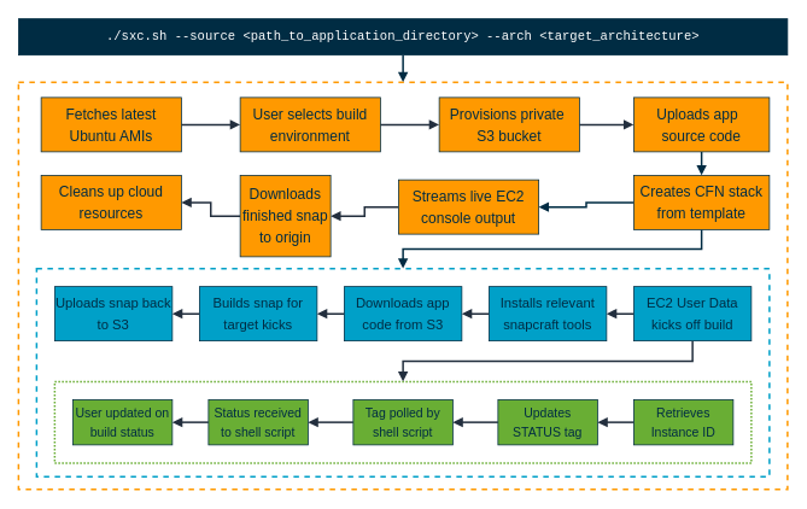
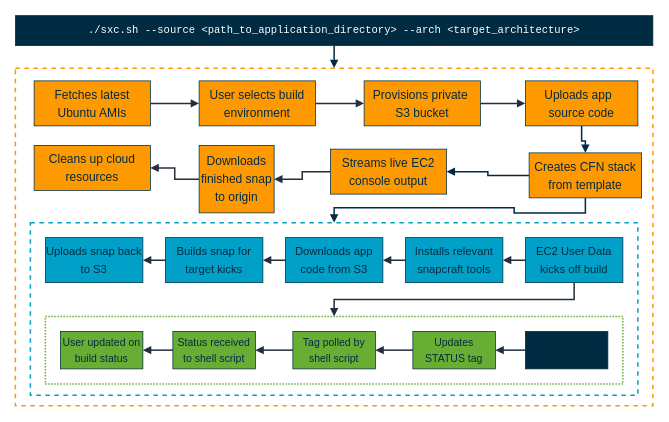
  <mxCell id="0" />
  <mxCell id="1" parent="0" />
  <mxCell id="2" value="" style="rounded=0;whiteSpace=wrap;html=1;strokeColor=#ff9900;fillColor=none;fontFamily=Helvetica;fontSize=16;fontColor=#002c43;dashed=1;strokeWidth=2;" parent="1" vertex="1"><mxGeometry y="90" width="850" height="450" as="geometry" x="20" /></mxCell>
  <mxCell id="3" value="" style="rounded=0;whiteSpace=wrap;html=1;strokeColor=#00a0c8;fillColor=none;fontFamily=Helvetica;fontSize=16;fontColor=#002c43;dashed=1;strokeWidth=2;" parent="1" vertex="1"><mxGeometry x="40" y="296" width="810" height="230" as="geometry" /></mxCell>
  <mxCell id="4" value="" style="rounded=0;whiteSpace=wrap;html=1;dashed=1;strokeColor=#69ae34;strokeWidth=2;fillColor=none;fontFamily=Helvetica;fontSize=15;fontColor=#002c43;dashPattern=1 1;" parent="1" vertex="1"><mxGeometry x="60" y="421" width="770" height="90" as="geometry" /></mxCell>
  <mxCell id="5" style="edgeStyle=orthogonalEdgeStyle;orthogonalLoop=1;jettySize=auto;html=1;entryX=0;entryY=0.5;entryDx=0;entryDy=0;fontFamily=Helvetica;fontSize=16;fontColor=#002c43;strokeColor=#232f3e;strokeWidth=2;endArrow=block;endFill=1;rounded=0;comic=0;" parent="1" source="6" target="13" edge="1"><mxGeometry relative="1" as="geometry" /></mxCell>
  <mxCell id="6" value="&lt;p style=&quot;line-height: 150% ; font-size: 16px&quot;&gt;Fetches latest Ubuntu AMIs&lt;/p&gt;" style="rounded=0;whiteSpace=wrap;html=1;fontStyle=0;fillColor=#ff9900;fontColor=#002c43;strokeColor=#002c43;fontSize=16;fontFamily=Helvetica;" parent="1" vertex="1"><mxGeometry x="45" y="107" width="155" height="60" as="geometry" /></mxCell>
  <mxCell id="7" style="edgeStyle=orthogonalEdgeStyle;rounded=0;comic=0;orthogonalLoop=1;jettySize=auto;html=1;entryX=1;entryY=0.5;entryDx=0;entryDy=0;endArrow=block;endFill=1;strokeColor=#232f3e;strokeWidth=2;fontFamily=Helvetica;fontSize=16;fontColor=#002c43;" parent="1" source="9" target="24" edge="1"><mxGeometry relative="1" as="geometry" /></mxCell>
  <mxCell id="8" style="edgeStyle=orthogonalEdgeStyle;rounded=0;comic=0;orthogonalLoop=1;jettySize=auto;html=1;entryX=0.5;entryY=0;entryDx=0;entryDy=0;endArrow=block;endFill=1;strokeColor=#232f3e;strokeWidth=2;fontFamily=Helvetica;fontSize=14;fontColor=#002c43;" parent="1" source="9" target="4" edge="1"><mxGeometry relative="1" as="geometry" /></mxCell>
  <mxCell id="9" value="&lt;p style=&quot;line-height: 150% ; font-size: 15px&quot;&gt;&lt;font style=&quot;font-size: 15px&quot;&gt;EC2 User Data kicks off build&lt;/font&gt;&lt;/p&gt;" style="rounded=0;whiteSpace=wrap;html=1;fontStyle=0;fillColor=#00a0c8;fontColor=#002c43;strokeColor=#002c43;fontSize=16;" parent="1" vertex="1"><mxGeometry x="700" y="316" width="130" height="60" as="geometry" /></mxCell>
  <mxCell id="10" style="edgeStyle=orthogonalEdgeStyle;rounded=0;comic=0;orthogonalLoop=1;jettySize=auto;html=1;endArrow=block;endFill=1;strokeColor=#232f3e;strokeWidth=2;fontFamily=Helvetica;fontSize=14;fontColor=#002c43;" parent="1" source="11" target="31" edge="1"><mxGeometry relative="1" as="geometry" /></mxCell>
- <mxCell id="11" value="&lt;p style=&quot;line-height: 150%; font-size: 14px;&quot;&gt;Retrieves Instance ID&lt;/p&gt;" style="rounded=0;whiteSpace=wrap;html=1;fontStyle=0;fillColor=#69ae34;fontColor=#002c43;strokeColor=#002c43;fontSize=14;" parent="1" vertex="1"><mxGeometry x="700" y="441" width="110" height="50" as="geometry" /></mxCell>
+ <mxCell id="11" value="&lt;p style=&quot;line-height: 150%; font-size: 14px;&quot;&gt;Retrieves Instance ID&lt;/p&gt;" style="rounded=0;whiteSpace=wrap;html=1;fontStyle=0;fillColor=#002c43;fontColor=#002c43;strokeColor=#002c43;fontSize=14;" parent="1" vertex="1"><mxGeometry x="700" y="441" width="110" height="50" as="geometry" /></mxCell>
  <mxCell id="12" style="edgeStyle=orthogonalEdgeStyle;rounded=0;comic=0;orthogonalLoop=1;jettySize=auto;html=1;entryX=0;entryY=0.5;entryDx=0;entryDy=0;endArrow=block;endFill=1;strokeColor=#232f3e;strokeWidth=2;fontFamily=Helvetica;fontSize=16;fontColor=#002c43;" parent="1" source="13" target="15" edge="1"><mxGeometry relative="1" as="geometry" /></mxCell>
  <mxCell id="13" value="&lt;p style=&quot;line-height: 150%&quot;&gt;User selects build environment&lt;/p&gt;" style="rounded=0;whiteSpace=wrap;html=1;fontStyle=0;fillColor=#ff9900;fontColor=#002c43;strokeColor=#002c43;fontSize=16;fontFamily=Helvetica;" parent="1" vertex="1"><mxGeometry x="265" y="107" width="155" height="60" as="geometry" /></mxCell>
  <mxCell id="14" style="edgeStyle=orthogonalEdgeStyle;rounded=0;comic=0;orthogonalLoop=1;jettySize=auto;html=1;entryX=0;entryY=0.5;entryDx=0;entryDy=0;endArrow=block;endFill=1;strokeColor=#232f3e;strokeWidth=2;fontFamily=Helvetica;fontSize=16;fontColor=#002c43;" parent="1" source="15" target="17" edge="1"><mxGeometry relative="1" as="geometry" /></mxCell>
  <mxCell id="15" value="&lt;p style=&quot;line-height: 150%&quot;&gt;Provisions private&amp;nbsp; S3 bucket&lt;/p&gt;" style="rounded=0;whiteSpace=wrap;html=1;fontStyle=0;fillColor=#ff9900;fontColor=#002c43;strokeColor=#002c43;fontSize=16;fontFamily=Helvetica;" parent="1" vertex="1"><mxGeometry x="485" y="107" width="155" height="60" as="geometry" /></mxCell>
  <mxCell id="16" style="edgeStyle=orthogonalEdgeStyle;rounded=0;comic=0;orthogonalLoop=1;jettySize=auto;html=1;endArrow=block;endFill=1;strokeColor=#002c43;strokeWidth=2;fontFamily=Courier New;fontSize=14;fontColor=#ffffff;" parent="1" source="17" target="41" edge="1"><mxGeometry relative="1" as="geometry" /></mxCell>
  <mxCell id="17" value="&lt;p style=&quot;line-height: 150%&quot;&gt;Uploads app &amp;nbsp; source code&lt;/p&gt;" style="rounded=0;whiteSpace=wrap;html=1;fontStyle=0;fillColor=#ff9900;fontColor=#002c43;strokeColor=#002c43;fontSize=16;fontFamily=Helvetica;" parent="1" vertex="1"><mxGeometry x="700" y="107" width="150" height="60" as="geometry" /></mxCell>
  <mxCell id="18" style="edgeStyle=orthogonalEdgeStyle;rounded=0;comic=0;orthogonalLoop=1;jettySize=auto;html=1;endArrow=block;endFill=1;strokeColor=#232f3e;strokeWidth=2;fontFamily=Helvetica;fontSize=16;fontColor=#002c43;" parent="1" source="19" target="21" edge="1"><mxGeometry relative="1" as="geometry" /></mxCell>
  <mxCell id="19" value="&lt;p style=&quot;line-height: 150%&quot;&gt;Streams live EC2 console output&lt;/p&gt;" style="rounded=0;whiteSpace=wrap;html=1;fontStyle=0;fillColor=#ff9900;fontColor=#002c43;strokeColor=#002c43;fontSize=16;fontFamily=Helvetica;" parent="1" vertex="1"><mxGeometry x="440" y="198" width="155" height="60" as="geometry" /></mxCell>
  <mxCell id="20" style="edgeStyle=orthogonalEdgeStyle;rounded=0;comic=0;orthogonalLoop=1;jettySize=auto;html=1;endArrow=block;endFill=1;strokeColor=#232f3e;strokeWidth=2;fontFamily=Helvetica;fontSize=16;fontColor=#002c43;" parent="1" source="21" target="22" edge="1"><mxGeometry relative="1" as="geometry" /></mxCell>
  <mxCell id="21" value="&lt;p style=&quot;line-height: 150%&quot;&gt;Downloads finished snap to origin&lt;br&gt;&lt;/p&gt;" style="rounded=0;whiteSpace=wrap;html=1;fontStyle=0;fillColor=#ff9900;fontColor=#002c43;strokeColor=#002c43;fontSize=16;fontFamily=Helvetica;" parent="1" vertex="1"><mxGeometry x="265" y="193" width="100" height="90" as="geometry" /></mxCell>
  <mxCell id="22" value="&lt;p style=&quot;line-height: 150%&quot;&gt;Cleans up cloud resources&lt;br&gt;&lt;/p&gt;" style="rounded=0;whiteSpace=wrap;html=1;fontStyle=0;fillColor=#ff9900;fontColor=#002c43;strokeColor=#002c43;fontSize=16;fontFamily=Helvetica;" parent="1" vertex="1"><mxGeometry x="45" y="193" width="155" height="60" as="geometry" /></mxCell>
  <mxCell id="23" style="edgeStyle=orthogonalEdgeStyle;rounded=0;comic=0;orthogonalLoop=1;jettySize=auto;html=1;endArrow=block;endFill=1;strokeColor=#232f3e;strokeWidth=2;fontFamily=Helvetica;fontSize=16;fontColor=#002c43;" parent="1" source="24" target="26" edge="1"><mxGeometry relative="1" as="geometry" /></mxCell>
  <mxCell id="24" value="&lt;p style=&quot;line-height: 150% ; font-size: 15px&quot;&gt;&lt;font style=&quot;font-size: 15px&quot;&gt;Installs relevant snapcraft tools&lt;/font&gt;&lt;/p&gt;" style="rounded=0;whiteSpace=wrap;html=1;fontStyle=0;fillColor=#00a0c8;fontColor=#002c43;strokeColor=#002c43;fontSize=16;" parent="1" vertex="1"><mxGeometry x="540" y="316" width="130" height="60" as="geometry" /></mxCell>
  <mxCell id="25" style="edgeStyle=orthogonalEdgeStyle;rounded=0;comic=0;orthogonalLoop=1;jettySize=auto;html=1;endArrow=block;endFill=1;strokeColor=#232f3e;strokeWidth=2;fontFamily=Helvetica;fontSize=16;fontColor=#002c43;" parent="1" source="26" target="28" edge="1"><mxGeometry relative="1" as="geometry" /></mxCell>
  <mxCell id="26" value="&lt;p style=&quot;line-height: 150% ; font-size: 15px&quot;&gt;&lt;font style=&quot;font-size: 15px&quot;&gt;Downloads app code from S3&lt;/font&gt;&lt;/p&gt;" style="rounded=0;whiteSpace=wrap;html=1;fontStyle=0;fillColor=#00a0c8;fontColor=#002c43;strokeColor=#002c43;fontSize=16;" parent="1" vertex="1"><mxGeometry x="380" y="316" width="130" height="60" as="geometry" /></mxCell>
  <mxCell id="27" style="edgeStyle=orthogonalEdgeStyle;rounded=0;comic=0;orthogonalLoop=1;jettySize=auto;html=1;endArrow=block;endFill=1;strokeColor=#232f3e;strokeWidth=2;fontFamily=Helvetica;fontSize=16;fontColor=#002c43;" parent="1" source="28" target="29" edge="1"><mxGeometry relative="1" as="geometry" /></mxCell>
  <mxCell id="28" value="&lt;p style=&quot;line-height: 150% ; font-size: 15px&quot;&gt;&lt;font style=&quot;font-size: 15px&quot;&gt;Builds snap for target kicks&lt;/font&gt;&lt;/p&gt;" style="rounded=0;whiteSpace=wrap;html=1;fontStyle=0;fillColor=#00a0c8;fontColor=#002c43;strokeColor=#002c43;fontSize=16;" parent="1" vertex="1"><mxGeometry x="220" y="316" width="130" height="60" as="geometry" /></mxCell>
  <mxCell id="29" value="&lt;p style=&quot;line-height: 150% ; font-size: 15px&quot;&gt;&lt;font style=&quot;font-size: 15px&quot;&gt;Uploads snap back to S3&lt;br&gt;&lt;/font&gt;&lt;/p&gt;" style="rounded=0;whiteSpace=wrap;html=1;fontStyle=0;fillColor=#00a0c8;fontColor=#002c43;strokeColor=#002c43;fontSize=16;" parent="1" vertex="1"><mxGeometry x="60" y="316" width="130" height="60" as="geometry" /></mxCell>
  <mxCell id="30" style="edgeStyle=orthogonalEdgeStyle;rounded=0;comic=0;orthogonalLoop=1;jettySize=auto;html=1;endArrow=block;endFill=1;strokeColor=#232f3e;strokeWidth=2;fontFamily=Helvetica;fontSize=14;fontColor=#002c43;" parent="1" source="31" target="33" edge="1"><mxGeometry relative="1" as="geometry" /></mxCell>
  <mxCell id="31" value="&lt;p style=&quot;line-height: 150%; font-size: 14px;&quot;&gt;Updates STATUS tag&lt;/p&gt;" style="rounded=0;whiteSpace=wrap;html=1;fontStyle=0;fillColor=#69ae34;fontColor=#002c43;strokeColor=#002c43;fontSize=14;" parent="1" vertex="1"><mxGeometry x="550" y="441" width="110" height="50" as="geometry" /></mxCell>
  <mxCell id="32" style="edgeStyle=orthogonalEdgeStyle;rounded=0;comic=0;orthogonalLoop=1;jettySize=auto;html=1;entryX=1;entryY=0.5;entryDx=0;entryDy=0;endArrow=block;endFill=1;strokeColor=#232f3e;strokeWidth=2;fontFamily=Helvetica;fontSize=14;fontColor=#002c43;" parent="1" source="33" target="35" edge="1"><mxGeometry relative="1" as="geometry" /></mxCell>
  <mxCell id="33" value="&lt;p style=&quot;line-height: 150%; font-size: 14px;&quot;&gt;Tag polled by shell script&lt;/p&gt;" style="rounded=0;whiteSpace=wrap;html=1;fontStyle=0;fillColor=#69ae34;fontColor=#002c43;strokeColor=#002c43;fontSize=14;" parent="1" vertex="1"><mxGeometry x="390" y="441" width="110" height="50" as="geometry" /></mxCell>
  <mxCell id="34" style="edgeStyle=orthogonalEdgeStyle;rounded=0;comic=0;orthogonalLoop=1;jettySize=auto;html=1;entryX=1;entryY=0.5;entryDx=0;entryDy=0;endArrow=block;endFill=1;strokeColor=#232f3e;strokeWidth=2;fontFamily=Helvetica;fontSize=14;fontColor=#002c43;" parent="1" source="35" target="36" edge="1"><mxGeometry relative="1" as="geometry" /></mxCell>
  <mxCell id="35" value="&lt;p style=&quot;line-height: 150%; font-size: 14px;&quot;&gt;Status received to shell script&lt;/p&gt;" style="rounded=0;whiteSpace=wrap;html=1;fontStyle=0;fillColor=#69ae34;fontColor=#002c43;strokeColor=#002c43;fontSize=14;" parent="1" vertex="1"><mxGeometry x="230" y="441" width="110" height="50" as="geometry" /></mxCell>
  <mxCell id="36" value="&lt;p style=&quot;line-height: 150%; font-size: 14px;&quot;&gt;User updated on build status&lt;/p&gt;" style="rounded=0;whiteSpace=wrap;html=1;fontStyle=0;fillColor=#69ae34;fontColor=#002c43;strokeColor=#002c43;fontSize=14;" parent="1" vertex="1"><mxGeometry x="80" y="441" width="110" height="50" as="geometry" /></mxCell>
  <mxCell id="37" style="edgeStyle=orthogonalEdgeStyle;rounded=0;comic=0;orthogonalLoop=1;jettySize=auto;html=1;endArrow=block;endFill=1;strokeColor=#002c43;strokeWidth=2;fontFamily=Courier New;fontSize=14;fontColor=#002c43;" parent="1" source="38" target="2" edge="1"><mxGeometry relative="1" as="geometry" /></mxCell>
  <mxCell id="38" value="&lt;font style=&quot;font-size: 14px&quot;&gt;./sxc.sh --source &amp;lt;path_to_application_directory&amp;gt; --arch &amp;lt;target_architecture&amp;gt;&lt;/font&gt;" style="rounded=0;whiteSpace=wrap;html=1;fontStyle=0;fillColor=#002c43;fontColor=#ffffff;strokeColor=#002c43;fontSize=16;fontFamily=Courier New;labelPosition=center;verticalLabelPosition=middle;align=center;verticalAlign=middle;" parent="1" vertex="1"><mxGeometry y="20" width="850" height="40" as="geometry" x="20" /></mxCell>
  <mxCell id="39" style="edgeStyle=orthogonalEdgeStyle;rounded=0;comic=0;orthogonalLoop=1;jettySize=auto;html=1;endArrow=block;endFill=1;strokeColor=#002c43;strokeWidth=2;fontFamily=Courier New;fontSize=14;fontColor=#ffffff;" parent="1" source="41" target="19" edge="1"><mxGeometry relative="1" as="geometry" /></mxCell>
  <mxCell id="40" style="edgeStyle=orthogonalEdgeStyle;rounded=0;comic=0;orthogonalLoop=1;jettySize=auto;html=1;entryX=0.5;entryY=0;entryDx=0;entryDy=0;endArrow=block;endFill=1;strokeColor=#002c43;strokeWidth=2;fontFamily=Courier New;fontSize=14;fontColor=#ffffff;" parent="1" source="41" target="3" edge="1"><mxGeometry relative="1" as="geometry" /></mxCell>
- <mxCell id="41" value="&lt;p style=&quot;line-height: 150%&quot;&gt;Creates CFN stack from template&lt;/p&gt;" style="rounded=0;whiteSpace=wrap;html=1;fontStyle=0;fillColor=#ff9900;fontColor=#002c43;strokeColor=#002c43;fontSize=16;fontFamily=Helvetica;" parent="1" vertex="1"><mxGeometry x="700" y="193" width="150" height="60" as="geometry" /></mxCell>
+ <mxCell id="41" value="&lt;p style=&quot;line-height: 150%&quot;&gt;Creates CFN stack from template&lt;/p&gt;" style="rounded=0;whiteSpace=wrap;html=1;fontStyle=0;fillColor=#ff9900;fontColor=#002c43;strokeColor=#002c43;fontSize=16;fontFamily=Helvetica;" parent="1" vertex="1"><mxGeometry x="705" y="203" width="150" height="60" as="geometry" /></mxCell>
